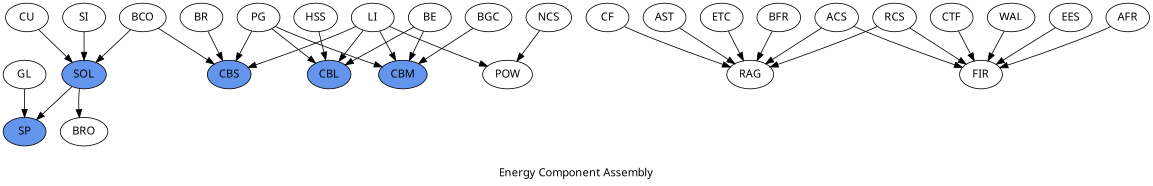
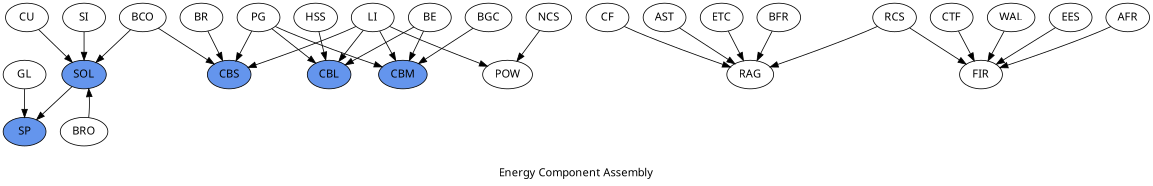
  digraph {
    fontname="Noto Sans"
    label="Energy Component Assembly"
    rankdir=TB
    node [fillcolor=white fontname="Noto Sans" style=filled]
    edge [fontname="Noto Sans"]
    SOL [fillcolor=cornflowerblue]
    SP [fillcolor=cornflowerblue]
    CBL [fillcolor=cornflowerblue]
    CBS [fillcolor=cornflowerblue]
    CBM [fillcolor=cornflowerblue]
    CU
    SI
    BCO
    BRO
    LI
    POW
    BE
    HSS
    PG
    NCS
    GL
    ETC
    RAG
    BFR
    CF
-   ACS
    FIR
    RCS
    AST
    BR
    BGC
    EES
    AFR
    CTF
    WAL
    SOL -> SP
    CU -> SOL
    SI -> SOL
    BCO -> SOL
    BCO -> CBS
-   SOL -> BRO
+   BRO -> SOL
    LI -> CBL
    LI -> CBS
    LI -> CBM
    LI -> POW
    BE -> CBL
    BE -> CBM
    HSS -> CBL
    PG -> CBL
    PG -> CBS
    PG -> CBM
    NCS -> POW
    GL -> SP
    ETC -> RAG
    BFR -> RAG
    CF -> RAG
-   ACS -> RAG
-   ACS -> FIR
    RCS -> RAG
    RCS -> FIR
    AST -> RAG
    BR -> CBS
    BGC -> CBM
    EES -> FIR
    AFR -> FIR
    CTF -> FIR
    WAL -> FIR
  }
